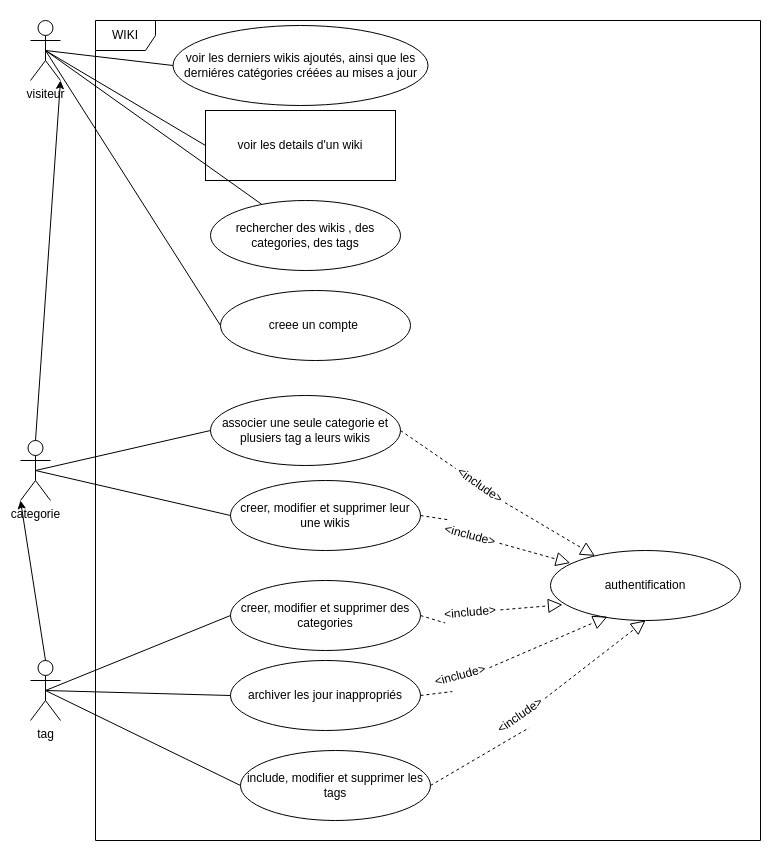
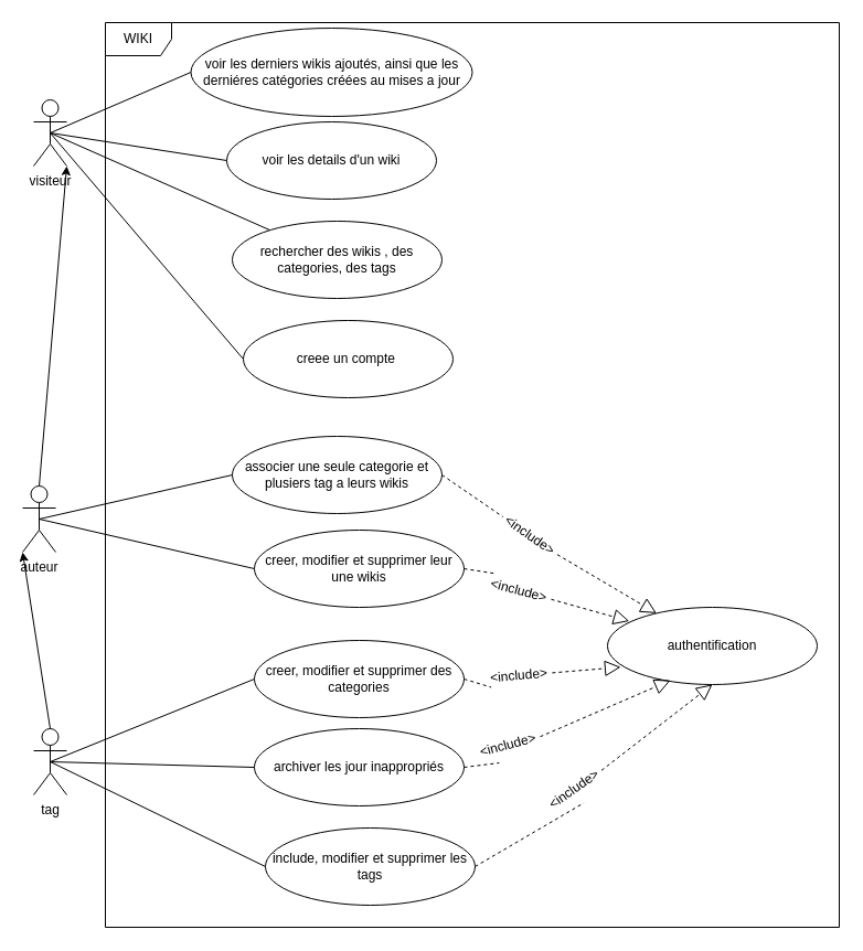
  <mxCell id="0" />
  <mxCell id="1" parent="0" />
- <mxCell id="2" value="visiteur" style="shape=umlActor;verticalLabelPosition=bottom;verticalAlign=top;html=1;" parent="1" vertex="1"><mxGeometry x="30" y="20" width="30" height="60" as="geometry" /></mxCell>
- <mxCell id="3" value="categorie" style="shape=umlActor;verticalLabelPosition=bottom;verticalAlign=top;html=1;" parent="1" vertex="1"><mxGeometry x="20" y="440" width="30" height="60" as="geometry" /></mxCell>
+ <mxCell id="2" value="visiteur" style="shape=umlActor;verticalLabelPosition=bottom;verticalAlign=top;html=1;" parent="1" vertex="1"><mxGeometry x="30" y="90" width="30" height="60" as="geometry" /></mxCell>
+ <mxCell id="3" value="auteur" style="shape=umlActor;verticalLabelPosition=bottom;verticalAlign=top;html=1;" parent="1" vertex="1"><mxGeometry x="20" y="440" width="30" height="60" as="geometry" /></mxCell>
  <mxCell id="4" value="tag" style="shape=umlActor;verticalLabelPosition=bottom;verticalAlign=top;html=1;" parent="1" vertex="1"><mxGeometry x="30" y="660" width="30" height="60" as="geometry" /></mxCell>
  <mxCell id="5" value="WIKI" style="shape=umlFrame;whiteSpace=wrap;html=1;" parent="1" vertex="1"><mxGeometry x="95" width="665" height="820" as="geometry" y="20" /></mxCell>
  <mxCell id="6" value="voir les derniers wikis ajoutés, ainsi que les derniéres catégories créées au mises a jour" style="ellipse;whiteSpace=wrap;html=1;" parent="1" vertex="1"><mxGeometry x="172.5" y="25" width="255" height="80" as="geometry" /></mxCell>
- <mxCell id="7" value="voir les details d'un wiki" style="whiteSpace=wrap;html=1;rounded=0;" parent="1" vertex="1"><mxGeometry x="205" y="110" width="190" height="70" as="geometry" /></mxCell>
+ <mxCell id="7" value="voir les details d'un wiki" style="ellipse;whiteSpace=wrap;html=1;" parent="1" vertex="1"><mxGeometry x="205" y="110" width="190" height="70" as="geometry" /></mxCell>
  <mxCell id="8" value="rechercher des wikis , des categories, des tags" style="ellipse;whiteSpace=wrap;html=1;" parent="1" vertex="1"><mxGeometry x="210" y="200" width="190" height="70" as="geometry" /></mxCell>
  <mxCell id="9" value="creee un compte&amp;nbsp;" style="ellipse;whiteSpace=wrap;html=1;" parent="1" vertex="1"><mxGeometry x="220" y="290" width="190" height="70" as="geometry" /></mxCell>
  <mxCell id="10" value="associer une seule categorie et plusiers tag a leurs wikis" style="ellipse;whiteSpace=wrap;html=1;" parent="1" vertex="1"><mxGeometry x="210" y="395" width="190" height="70" as="geometry" /></mxCell>
  <mxCell id="11" value="creer, modifier et supprimer leur une wikis" style="ellipse;whiteSpace=wrap;html=1;" parent="1" vertex="1"><mxGeometry x="230" y="480" width="190" height="70" as="geometry" /></mxCell>
  <mxCell id="12" value="creer, modifier et supprimer des categories" style="ellipse;whiteSpace=wrap;html=1;" parent="1" vertex="1"><mxGeometry x="230" y="580" width="190" height="70" as="geometry" /></mxCell>
  <mxCell id="13" value="include, modifier et supprimer les tags" style="ellipse;whiteSpace=wrap;html=1;" parent="1" vertex="1"><mxGeometry x="240" y="750" width="190" height="70" as="geometry" /></mxCell>
  <mxCell id="14" value="archiver les jour inappropriés" style="ellipse;whiteSpace=wrap;html=1;" parent="1" vertex="1"><mxGeometry x="230" y="660" width="190" height="70" as="geometry" /></mxCell>
  <mxCell id="15" value="authentification" style="ellipse;whiteSpace=wrap;html=1;" parent="1" vertex="1"><mxGeometry x="550" y="550" width="190" height="70" as="geometry" /></mxCell>
  <mxCell id="16" value="" style="endArrow=none;html=1;exitX=0.5;exitY=0.5;exitDx=0;exitDy=0;exitPerimeter=0;entryX=0;entryY=0.5;entryDx=0;entryDy=0;" parent="1" source="2" target="6" edge="1"><mxGeometry width="50" height="50" relative="1" as="geometry"><mxPoint x="330" y="340" as="sourcePoint" /><mxPoint x="380" y="290" as="targetPoint" /></mxGeometry></mxCell>
  <mxCell id="17" value="" style="endArrow=none;html=1;exitX=0.5;exitY=0.5;exitDx=0;exitDy=0;exitPerimeter=0;" parent="1" source="2" target="8" edge="1"><mxGeometry width="50" height="50" relative="1" as="geometry"><mxPoint x="55" y="130" as="sourcePoint" /><mxPoint x="200" y="75" as="targetPoint" /></mxGeometry></mxCell>
  <mxCell id="18" value="" style="endArrow=none;html=1;exitX=0.5;exitY=0.5;exitDx=0;exitDy=0;exitPerimeter=0;entryX=0;entryY=0.5;entryDx=0;entryDy=0;" parent="1" source="2" target="9" edge="1"><mxGeometry width="50" height="50" relative="1" as="geometry"><mxPoint x="55" y="130" as="sourcePoint" /><mxPoint x="254.085" y="218.142" as="targetPoint" /></mxGeometry></mxCell>
  <mxCell id="19" value="" style="endArrow=none;html=1;exitX=0.5;exitY=0.5;exitDx=0;exitDy=0;exitPerimeter=0;entryX=0;entryY=0.5;entryDx=0;entryDy=0;" parent="1" source="2" target="7" edge="1"><mxGeometry width="50" height="50" relative="1" as="geometry"><mxPoint x="65" y="140" as="sourcePoint" /><mxPoint x="210" y="85" as="targetPoint" /></mxGeometry></mxCell>
  <mxCell id="20" value="" style="endArrow=classic;html=1;entryX=1;entryY=1;entryDx=0;entryDy=0;entryPerimeter=0;exitX=0.5;exitY=0;exitDx=0;exitDy=0;exitPerimeter=0;" parent="1" source="3" target="2" edge="1"><mxGeometry width="50" height="50" relative="1" as="geometry"><mxPoint x="150" y="340" as="sourcePoint" /><mxPoint x="200" y="290" as="targetPoint" /></mxGeometry></mxCell>
  <mxCell id="21" value="" style="endArrow=classic;html=1;exitX=0.5;exitY=0;exitDx=0;exitDy=0;exitPerimeter=0;entryX=0;entryY=1;entryDx=0;entryDy=0;entryPerimeter=0;" parent="1" source="4" target="3" edge="1"><mxGeometry width="50" height="50" relative="1" as="geometry"><mxPoint x="140" y="600" as="sourcePoint" /><mxPoint x="190" y="550" as="targetPoint" /></mxGeometry></mxCell>
  <mxCell id="22" value="" style="endArrow=none;html=1;exitX=0.5;exitY=0.5;exitDx=0;exitDy=0;exitPerimeter=0;entryX=0;entryY=0.5;entryDx=0;entryDy=0;" parent="1" source="3" target="10" edge="1"><mxGeometry width="50" height="50" relative="1" as="geometry"><mxPoint x="260" y="480" as="sourcePoint" /><mxPoint x="310" y="430" as="targetPoint" /></mxGeometry></mxCell>
  <mxCell id="23" value="" style="endArrow=none;html=1;entryX=0;entryY=0.5;entryDx=0;entryDy=0;exitX=0.5;exitY=0.5;exitDx=0;exitDy=0;exitPerimeter=0;" parent="1" source="3" target="11" edge="1"><mxGeometry width="50" height="50" relative="1" as="geometry"><mxPoint x="60" y="480" as="sourcePoint" /><mxPoint x="220" y="440" as="targetPoint" /></mxGeometry></mxCell>
  <mxCell id="24" value="" style="endArrow=none;html=1;entryX=0;entryY=0.5;entryDx=0;entryDy=0;exitX=0.5;exitY=0.5;exitDx=0;exitDy=0;exitPerimeter=0;" parent="1" source="4" target="14" edge="1"><mxGeometry width="50" height="50" relative="1" as="geometry"><mxPoint x="45" y="480" as="sourcePoint" /><mxPoint x="240" y="525" as="targetPoint" /></mxGeometry></mxCell>
  <mxCell id="25" value="" style="endArrow=none;html=1;entryX=0;entryY=0.5;entryDx=0;entryDy=0;exitX=0.5;exitY=0.5;exitDx=0;exitDy=0;exitPerimeter=0;" parent="1" source="4" target="13" edge="1"><mxGeometry width="50" height="50" relative="1" as="geometry"><mxPoint x="55" y="490" as="sourcePoint" /><mxPoint x="250" y="535" as="targetPoint" /></mxGeometry></mxCell>
  <mxCell id="26" value="" style="endArrow=none;html=1;entryX=0;entryY=0.5;entryDx=0;entryDy=0;exitX=0.5;exitY=0.5;exitDx=0;exitDy=0;exitPerimeter=0;" parent="1" source="4" target="12" edge="1"><mxGeometry width="50" height="50" relative="1" as="geometry"><mxPoint x="65" y="500" as="sourcePoint" /><mxPoint x="260" y="545" as="targetPoint" /></mxGeometry></mxCell>
  <mxCell id="27" value="" style="endArrow=block;dashed=1;endFill=0;endSize=12;html=1;exitX=1;exitY=0.5;exitDx=0;exitDy=0;startArrow=none;" parent="1" source="41" target="15" edge="1"><mxGeometry width="160" relative="1" as="geometry"><mxPoint x="430" y="440" as="sourcePoint" /><mxPoint x="590" y="440" as="targetPoint" /></mxGeometry></mxCell>
  <mxCell id="28" value="" style="endArrow=block;dashed=1;endFill=0;endSize=12;html=1;exitX=1;exitY=0.5;exitDx=0;exitDy=0;entryX=0.104;entryY=0.179;entryDx=0;entryDy=0;entryPerimeter=0;startArrow=none;" parent="1" source="39" target="15" edge="1"><mxGeometry width="160" relative="1" as="geometry"><mxPoint x="410" y="440" as="sourcePoint" /><mxPoint x="581.744" y="563.839" as="targetPoint" /></mxGeometry></mxCell>
  <mxCell id="29" value="" style="endArrow=block;dashed=1;endFill=0;endSize=12;html=1;exitX=1;exitY=0.5;exitDx=0;exitDy=0;entryX=0.5;entryY=1;entryDx=0;entryDy=0;startArrow=none;" parent="1" source="37" target="15" edge="1"><mxGeometry width="160" relative="1" as="geometry"><mxPoint x="430" y="525" as="sourcePoint" /><mxPoint x="549.76" y="572.53" as="targetPoint" /></mxGeometry></mxCell>
  <mxCell id="30" value="" style="endArrow=block;dashed=1;endFill=0;endSize=12;html=1;exitX=1;exitY=0.5;exitDx=0;exitDy=0;entryX=0.3;entryY=0.946;entryDx=0;entryDy=0;entryPerimeter=0;startArrow=none;" parent="1" source="33" target="15" edge="1"><mxGeometry width="160" relative="1" as="geometry"><mxPoint x="440" y="535" as="sourcePoint" /><mxPoint x="559.76" y="582.53" as="targetPoint" /></mxGeometry></mxCell>
  <mxCell id="31" value="" style="endArrow=block;dashed=1;endFill=0;endSize=12;html=1;exitX=1;exitY=0.5;exitDx=0;exitDy=0;entryX=0.063;entryY=0.774;entryDx=0;entryDy=0;entryPerimeter=0;startArrow=none;" parent="1" source="35" target="15" edge="1"><mxGeometry width="160" relative="1" as="geometry"><mxPoint x="450" y="545" as="sourcePoint" /><mxPoint x="569.76" y="592.53" as="targetPoint" /></mxGeometry></mxCell>
  <mxCell id="32" value="" style="endArrow=none;dashed=1;endFill=0;endSize=12;html=1;exitX=1;exitY=0.5;exitDx=0;exitDy=0;entryX=0.3;entryY=0.946;entryDx=0;entryDy=0;entryPerimeter=0;" parent="1" source="14" target="33" edge="1"><mxGeometry width="160" relative="1" as="geometry"><mxPoint x="420" y="695" as="sourcePoint" /><mxPoint x="577" y="616.22" as="targetPoint" /></mxGeometry></mxCell>
  <mxCell id="33" value="&amp;lt;include&amp;gt;" style="text;html=1;strokeColor=none;fillColor=none;align=center;verticalAlign=middle;whiteSpace=wrap;rounded=0;rotation=-15;" parent="1" vertex="1"><mxGeometry x="430" y="660" width="60" height="30" as="geometry" /></mxCell>
  <mxCell id="34" value="" style="endArrow=none;dashed=1;endFill=0;endSize=12;html=1;exitX=1;exitY=0.5;exitDx=0;exitDy=0;entryX=0.063;entryY=0.774;entryDx=0;entryDy=0;entryPerimeter=0;" parent="1" source="12" target="35" edge="1"><mxGeometry width="160" relative="1" as="geometry"><mxPoint x="420" y="615" as="sourcePoint" /><mxPoint x="531.97" y="604.18" as="targetPoint" /></mxGeometry></mxCell>
  <mxCell id="35" value="&amp;lt;include&amp;gt;" style="text;html=1;strokeColor=none;fillColor=none;align=center;verticalAlign=middle;whiteSpace=wrap;rounded=0;rotation=-5;" parent="1" vertex="1"><mxGeometry x="440" y="597" width="60" height="30" as="geometry" /></mxCell>
  <mxCell id="36" value="" style="endArrow=none;dashed=1;endFill=0;endSize=12;html=1;exitX=1;exitY=0.5;exitDx=0;exitDy=0;entryX=0.5;entryY=1;entryDx=0;entryDy=0;" parent="1" source="13" target="37" edge="1"><mxGeometry width="160" relative="1" as="geometry"><mxPoint x="430" y="785" as="sourcePoint" /><mxPoint x="615" y="620" as="targetPoint" /></mxGeometry></mxCell>
  <mxCell id="37" value="&amp;lt;include&amp;gt;" style="text;html=1;strokeColor=none;fillColor=none;align=center;verticalAlign=middle;whiteSpace=wrap;rounded=0;rotation=-35;" parent="1" vertex="1"><mxGeometry x="490" y="700" width="60" height="30" as="geometry" /></mxCell>
  <mxCell id="38" value="" style="endArrow=none;dashed=1;endFill=0;endSize=12;html=1;exitX=1;exitY=0.5;exitDx=0;exitDy=0;entryX=0.104;entryY=0.179;entryDx=0;entryDy=0;entryPerimeter=0;" parent="1" source="11" target="39" edge="1"><mxGeometry width="160" relative="1" as="geometry"><mxPoint x="420" y="515" as="sourcePoint" /><mxPoint x="539.76" y="562.53" as="targetPoint" /></mxGeometry></mxCell>
  <mxCell id="39" value="&amp;lt;include&amp;gt;" style="text;html=1;strokeColor=none;fillColor=none;align=center;verticalAlign=middle;whiteSpace=wrap;rounded=0;rotation=15;" parent="1" vertex="1"><mxGeometry x="440" y="520" width="60" height="30" as="geometry" /></mxCell>
  <mxCell id="40" value="" style="endArrow=none;dashed=1;endFill=0;endSize=12;html=1;exitX=1;exitY=0.5;exitDx=0;exitDy=0;" parent="1" source="10" target="41" edge="1"><mxGeometry width="160" relative="1" as="geometry"><mxPoint x="400" y="430" as="sourcePoint" /><mxPoint x="571.725" y="553.842" as="targetPoint" /></mxGeometry></mxCell>
  <mxCell id="41" value="&amp;lt;include&amp;gt;" style="text;html=1;strokeColor=none;fillColor=none;align=center;verticalAlign=middle;whiteSpace=wrap;rounded=0;rotation=35;" parent="1" vertex="1"><mxGeometry x="450" y="470" width="60" height="30" as="geometry" /></mxCell>
